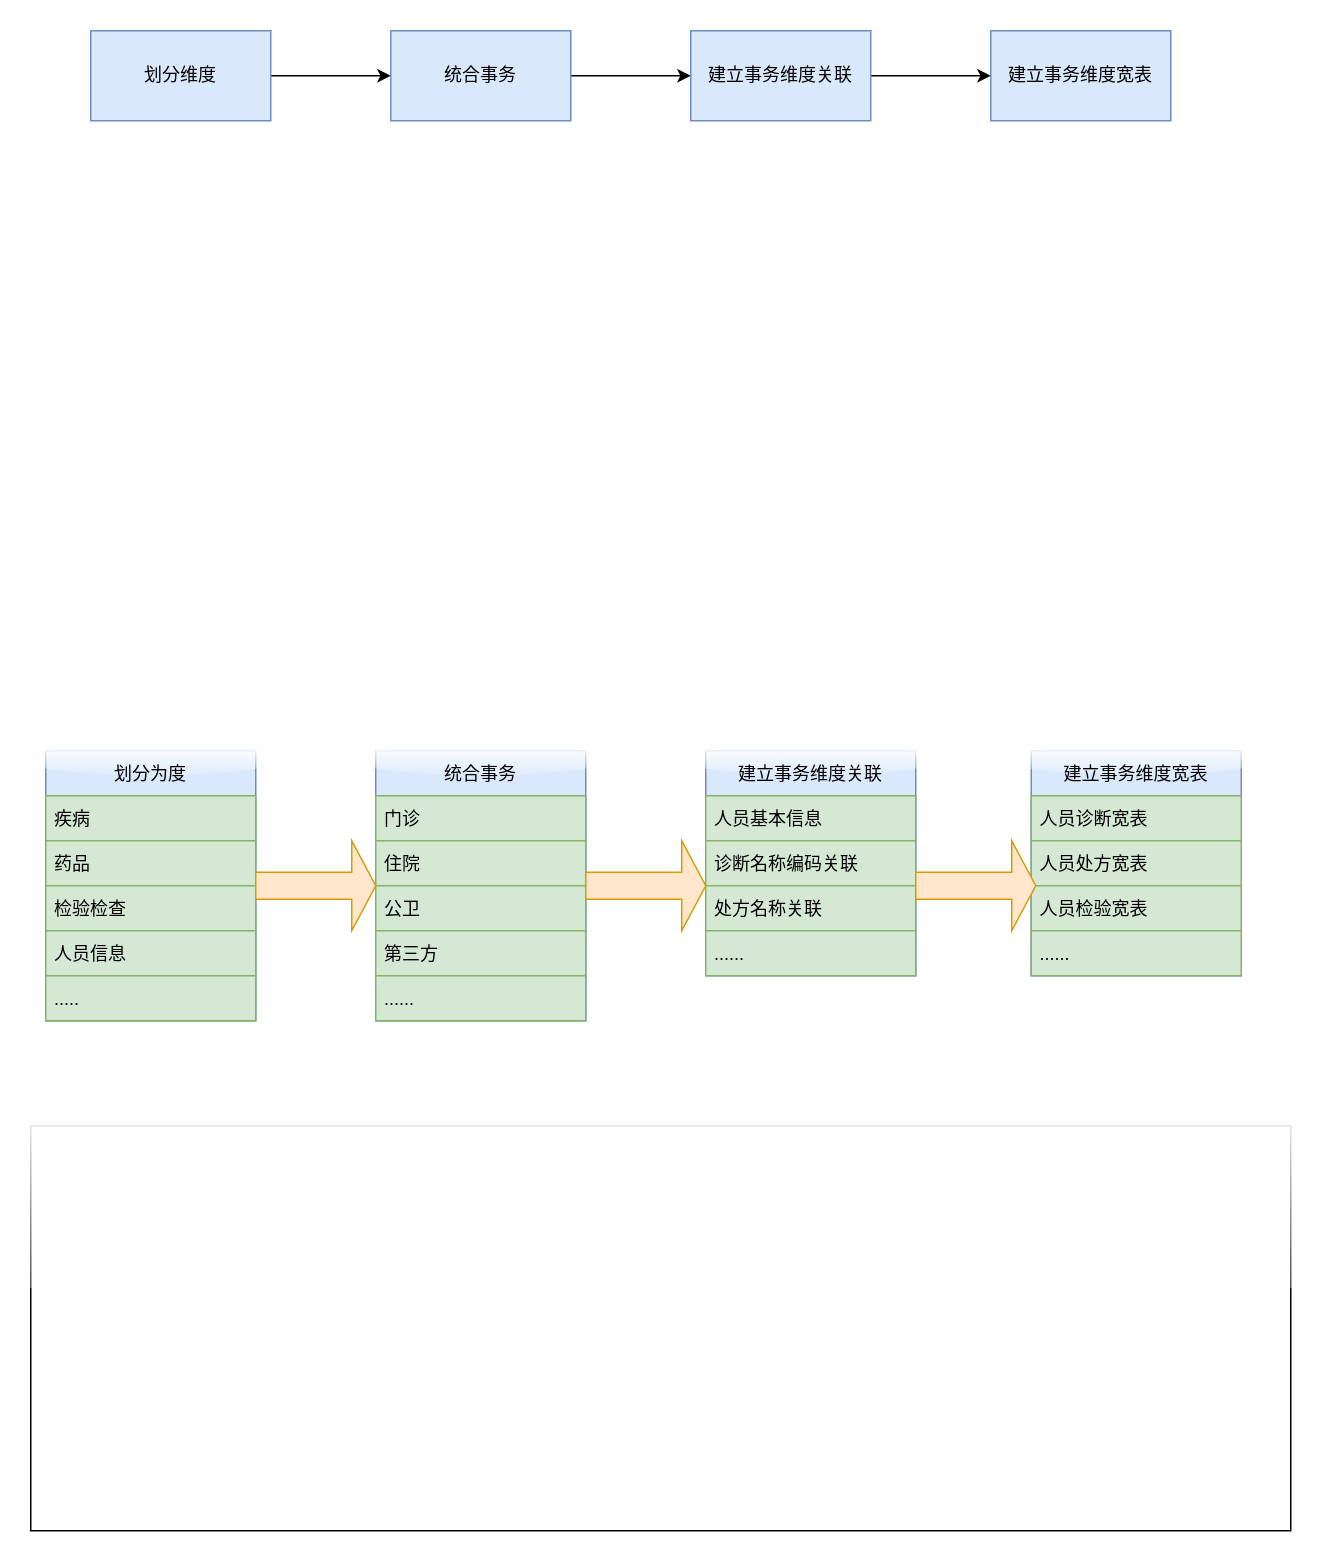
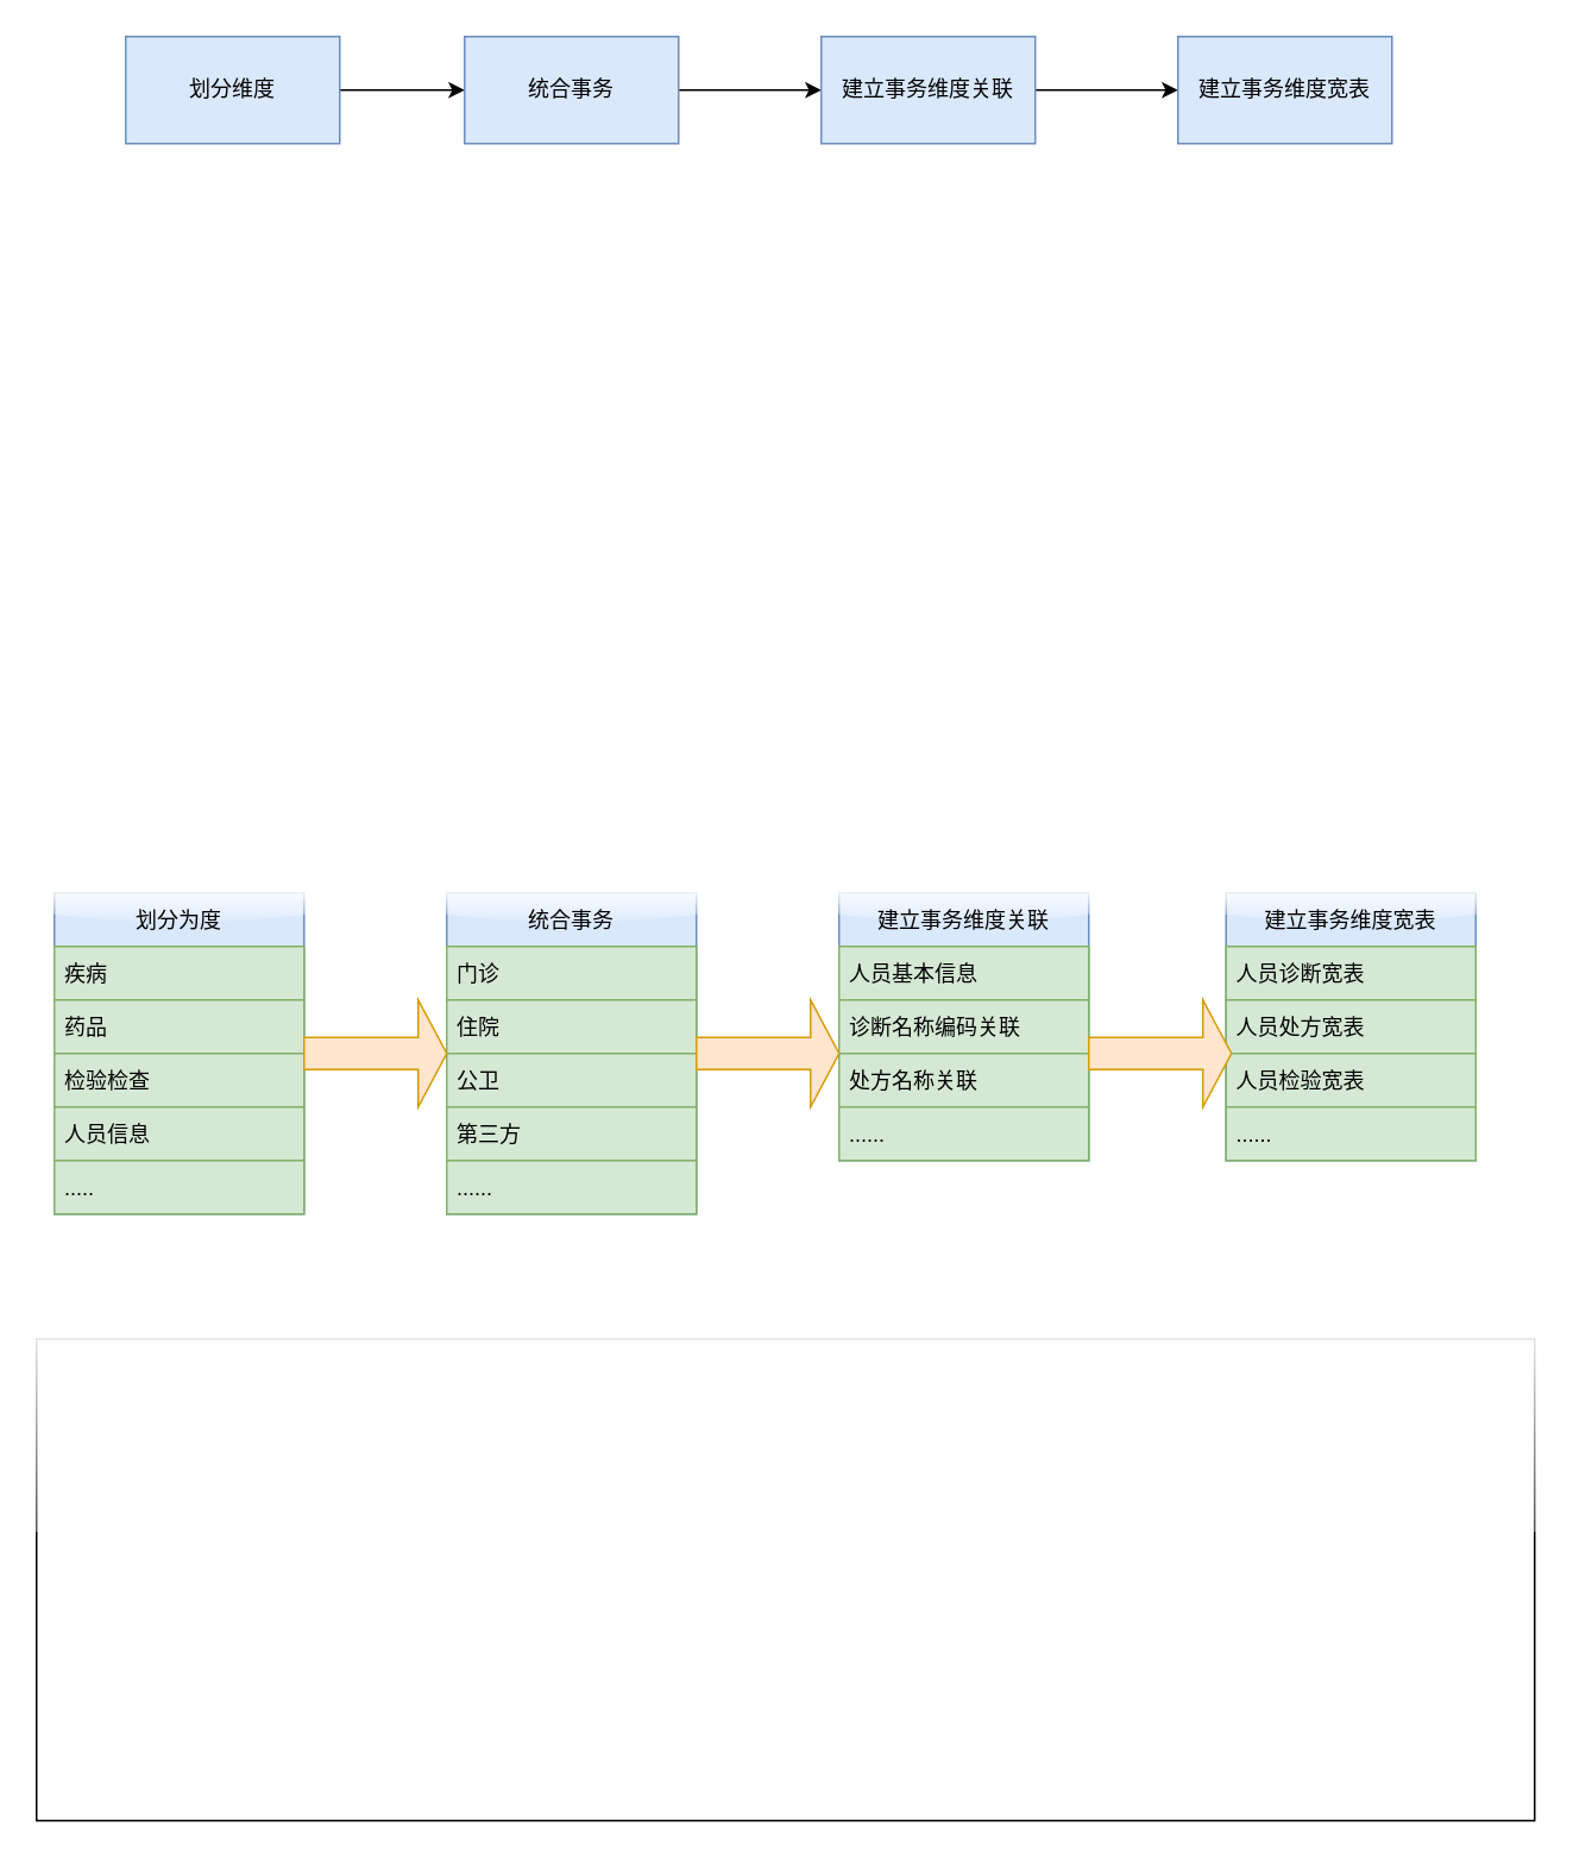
  <mxCell id="0" />
  <mxCell id="1" parent="0" />
  <mxCell id="2" value="" style="edgeStyle=orthogonalEdgeStyle;rounded=0;orthogonalLoop=1;jettySize=auto;html=1;" edge="1" parent="1" source="3" target="5"><mxGeometry relative="1" as="geometry" /></mxCell>
- <mxCell id="3" value="划分维度" style="rounded=0;whiteSpace=wrap;html=1;fillColor=#dae8fc;strokeColor=#6c8ebf;" vertex="1" parent="1"><mxGeometry x="60" y="20" width="120" height="60" as="geometry" /></mxCell>
+ <mxCell id="3" value="划分维度" style="rounded=0;whiteSpace=wrap;html=1;fillColor=#dae8fc;strokeColor=#6c8ebf;" vertex="1" parent="1"><mxGeometry x="70" y="20" width="120" height="60" as="geometry" /></mxCell>
  <mxCell id="4" value="" style="edgeStyle=orthogonalEdgeStyle;rounded=0;orthogonalLoop=1;jettySize=auto;html=1;" edge="1" parent="1" source="5" target="7"><mxGeometry relative="1" as="geometry" /></mxCell>
  <mxCell id="5" value="统合事务" style="rounded=0;whiteSpace=wrap;html=1;fillColor=#dae8fc;strokeColor=#6c8ebf;" vertex="1" parent="1"><mxGeometry x="260" y="20" width="120" height="60" as="geometry" /></mxCell>
  <mxCell id="6" value="" style="edgeStyle=orthogonalEdgeStyle;rounded=0;orthogonalLoop=1;jettySize=auto;html=1;" edge="1" parent="1" source="7" target="8"><mxGeometry relative="1" as="geometry" /></mxCell>
  <mxCell id="7" value="建立事务维度关联" style="rounded=0;whiteSpace=wrap;html=1;fillColor=#dae8fc;strokeColor=#6c8ebf;" vertex="1" parent="1"><mxGeometry x="460" y="20" width="120" height="60" as="geometry" /></mxCell>
  <mxCell id="8" value="建立事务维度宽表" style="rounded=0;whiteSpace=wrap;html=1;fillColor=#dae8fc;strokeColor=#6c8ebf;" vertex="1" parent="1"><mxGeometry x="660" y="20" width="120" height="60" as="geometry" /></mxCell>
  <mxCell id="9" value="划分为度" style="swimlane;fontStyle=0;childLayout=stackLayout;horizontal=1;startSize=30;horizontalStack=0;resizeParent=1;resizeParentMax=0;resizeLast=0;collapsible=1;marginBottom=0;glass=1;fillColor=#dae8fc;strokeColor=#6c8ebf;" vertex="1" parent="1"><mxGeometry x="30" y="500" width="140" height="180" as="geometry"><mxRectangle x="360" y="460" width="90" height="30" as="alternateBounds" /></mxGeometry></mxCell>
  <mxCell id="10" value="疾病" style="text;strokeColor=#82b366;fillColor=#d5e8d4;align=left;verticalAlign=middle;spacingLeft=4;spacingRight=4;overflow=hidden;points=[[0,0.5],[1,0.5]];portConstraint=eastwest;rotatable=0;" vertex="1" parent="9"><mxGeometry y="30" width="140" height="30" as="geometry" /></mxCell>
  <mxCell id="11" value="药品" style="text;strokeColor=#82b366;fillColor=#d5e8d4;align=left;verticalAlign=middle;spacingLeft=4;spacingRight=4;overflow=hidden;points=[[0,0.5],[1,0.5]];portConstraint=eastwest;rotatable=0;" vertex="1" parent="9"><mxGeometry y="60" width="140" height="30" as="geometry" /></mxCell>
  <mxCell id="12" value="检验检查" style="text;strokeColor=#82b366;fillColor=#d5e8d4;align=left;verticalAlign=middle;spacingLeft=4;spacingRight=4;overflow=hidden;points=[[0,0.5],[1,0.5]];portConstraint=eastwest;rotatable=0;" vertex="1" parent="9"><mxGeometry y="90" width="140" height="30" as="geometry" /></mxCell>
  <mxCell id="13" value="人员信息" style="text;strokeColor=#82b366;fillColor=#d5e8d4;align=left;verticalAlign=middle;spacingLeft=4;spacingRight=4;overflow=hidden;points=[[0,0.5],[1,0.5]];portConstraint=eastwest;rotatable=0;" vertex="1" parent="9"><mxGeometry y="120" width="140" height="30" as="geometry" /></mxCell>
  <mxCell id="14" value="....." style="text;strokeColor=#82b366;fillColor=#d5e8d4;align=left;verticalAlign=middle;spacingLeft=4;spacingRight=4;overflow=hidden;points=[[0,0.5],[1,0.5]];portConstraint=eastwest;rotatable=0;" vertex="1" parent="9"><mxGeometry y="150" width="140" height="30" as="geometry" /></mxCell>
  <mxCell id="15" value="统合事务" style="swimlane;fontStyle=0;childLayout=stackLayout;horizontal=1;startSize=30;horizontalStack=0;resizeParent=1;resizeParentMax=0;resizeLast=0;collapsible=1;marginBottom=0;glass=1;fillColor=#dae8fc;strokeColor=#6c8ebf;" vertex="1" parent="1"><mxGeometry x="250" y="500" width="140" height="180" as="geometry"><mxRectangle x="360" y="460" width="90" height="30" as="alternateBounds" /></mxGeometry></mxCell>
  <mxCell id="16" value="门诊" style="text;strokeColor=#82b366;fillColor=#d5e8d4;align=left;verticalAlign=middle;spacingLeft=4;spacingRight=4;overflow=hidden;points=[[0,0.5],[1,0.5]];portConstraint=eastwest;rotatable=0;" vertex="1" parent="15"><mxGeometry y="30" width="140" height="30" as="geometry" /></mxCell>
  <mxCell id="17" value="住院" style="text;strokeColor=#82b366;fillColor=#d5e8d4;align=left;verticalAlign=middle;spacingLeft=4;spacingRight=4;overflow=hidden;points=[[0,0.5],[1,0.5]];portConstraint=eastwest;rotatable=0;" vertex="1" parent="15"><mxGeometry y="60" width="140" height="30" as="geometry" /></mxCell>
  <mxCell id="18" value="公卫" style="text;strokeColor=#82b366;fillColor=#d5e8d4;align=left;verticalAlign=middle;spacingLeft=4;spacingRight=4;overflow=hidden;points=[[0,0.5],[1,0.5]];portConstraint=eastwest;rotatable=0;" vertex="1" parent="15"><mxGeometry y="90" width="140" height="30" as="geometry" /></mxCell>
  <mxCell id="19" value="第三方" style="text;strokeColor=#82b366;fillColor=#d5e8d4;align=left;verticalAlign=middle;spacingLeft=4;spacingRight=4;overflow=hidden;points=[[0,0.5],[1,0.5]];portConstraint=eastwest;rotatable=0;" vertex="1" parent="15"><mxGeometry y="120" width="140" height="30" as="geometry" /></mxCell>
  <mxCell id="20" value="......" style="text;strokeColor=#82b366;fillColor=#d5e8d4;align=left;verticalAlign=middle;spacingLeft=4;spacingRight=4;overflow=hidden;points=[[0,0.5],[1,0.5]];portConstraint=eastwest;rotatable=0;" vertex="1" parent="15"><mxGeometry y="150" width="140" height="30" as="geometry" /></mxCell>
  <mxCell id="21" value="建立事务维度关联" style="swimlane;fontStyle=0;childLayout=stackLayout;horizontal=1;startSize=30;horizontalStack=0;resizeParent=1;resizeParentMax=0;resizeLast=0;collapsible=1;marginBottom=0;glass=1;fillColor=#dae8fc;strokeColor=#6c8ebf;" vertex="1" parent="1"><mxGeometry x="470" y="500" width="140" height="150" as="geometry"><mxRectangle x="360" y="460" width="90" height="30" as="alternateBounds" /></mxGeometry></mxCell>
  <mxCell id="22" value="人员基本信息" style="text;strokeColor=#82b366;fillColor=#d5e8d4;align=left;verticalAlign=middle;spacingLeft=4;spacingRight=4;overflow=hidden;points=[[0,0.5],[1,0.5]];portConstraint=eastwest;rotatable=0;" vertex="1" parent="21"><mxGeometry y="30" width="140" height="30" as="geometry" /></mxCell>
  <mxCell id="23" value="诊断名称编码关联" style="text;strokeColor=#82b366;fillColor=#d5e8d4;align=left;verticalAlign=middle;spacingLeft=4;spacingRight=4;overflow=hidden;points=[[0,0.5],[1,0.5]];portConstraint=eastwest;rotatable=0;" vertex="1" parent="21"><mxGeometry y="60" width="140" height="30" as="geometry" /></mxCell>
  <mxCell id="24" value="处方名称关联" style="text;strokeColor=#82b366;fillColor=#d5e8d4;align=left;verticalAlign=middle;spacingLeft=4;spacingRight=4;overflow=hidden;points=[[0,0.5],[1,0.5]];portConstraint=eastwest;rotatable=0;" vertex="1" parent="21"><mxGeometry y="90" width="140" height="30" as="geometry" /></mxCell>
  <mxCell id="25" value="......" style="text;strokeColor=#82b366;fillColor=#d5e8d4;align=left;verticalAlign=middle;spacingLeft=4;spacingRight=4;overflow=hidden;points=[[0,0.5],[1,0.5]];portConstraint=eastwest;rotatable=0;" vertex="1" parent="21"><mxGeometry y="120" width="140" height="30" as="geometry" /></mxCell>
  <mxCell id="26" value="建立事务维度宽表" style="swimlane;fontStyle=0;childLayout=stackLayout;horizontal=1;startSize=30;horizontalStack=0;resizeParent=1;resizeParentMax=0;resizeLast=0;collapsible=1;marginBottom=0;glass=1;fillColor=#dae8fc;strokeColor=#6c8ebf;" vertex="1" parent="1"><mxGeometry x="687" y="500" width="140" height="150" as="geometry"><mxRectangle x="360" y="460" width="90" height="30" as="alternateBounds" /></mxGeometry></mxCell>
  <mxCell id="27" value="人员诊断宽表" style="text;strokeColor=#82b366;fillColor=#d5e8d4;align=left;verticalAlign=middle;spacingLeft=4;spacingRight=4;overflow=hidden;points=[[0,0.5],[1,0.5]];portConstraint=eastwest;rotatable=0;" vertex="1" parent="26"><mxGeometry y="30" width="140" height="30" as="geometry" /></mxCell>
  <mxCell id="28" value="人员处方宽表" style="text;strokeColor=#82b366;fillColor=#d5e8d4;align=left;verticalAlign=middle;spacingLeft=4;spacingRight=4;overflow=hidden;points=[[0,0.5],[1,0.5]];portConstraint=eastwest;rotatable=0;" vertex="1" parent="26"><mxGeometry y="60" width="140" height="30" as="geometry" /></mxCell>
  <mxCell id="29" value="人员检验宽表" style="text;strokeColor=#82b366;fillColor=#d5e8d4;align=left;verticalAlign=middle;spacingLeft=4;spacingRight=4;overflow=hidden;points=[[0,0.5],[1,0.5]];portConstraint=eastwest;rotatable=0;" vertex="1" parent="26"><mxGeometry y="90" width="140" height="30" as="geometry" /></mxCell>
  <mxCell id="30" value="......" style="text;strokeColor=#82b366;fillColor=#d5e8d4;align=left;verticalAlign=middle;spacingLeft=4;spacingRight=4;overflow=hidden;points=[[0,0.5],[1,0.5]];portConstraint=eastwest;rotatable=0;" vertex="1" parent="26"><mxGeometry y="120" width="140" height="30" as="geometry" /></mxCell>
  <mxCell id="31" value="" style="shape=singleArrow;whiteSpace=wrap;html=1;glass=1;fillColor=#ffe6cc;strokeColor=#d79b00;" vertex="1" parent="1"><mxGeometry x="170" y="560" width="80" height="60" as="geometry" /></mxCell>
  <mxCell id="32" value="" style="shape=singleArrow;whiteSpace=wrap;html=1;glass=1;fillColor=#ffe6cc;strokeColor=#d79b00;" vertex="1" parent="1"><mxGeometry x="390" y="560" width="80" height="60" as="geometry" /></mxCell>
  <mxCell id="33" value="" style="shape=singleArrow;whiteSpace=wrap;html=1;glass=1;fillColor=#ffe6cc;strokeColor=#d79b00;" vertex="1" parent="1"><mxGeometry x="610" y="560" width="80" height="60" as="geometry" /></mxCell>
  <mxCell id="34" value="" style="rounded=0;whiteSpace=wrap;html=1;glass=1;" vertex="1" parent="1"><mxGeometry x="20" y="750" width="840" height="270" as="geometry" /></mxCell>
